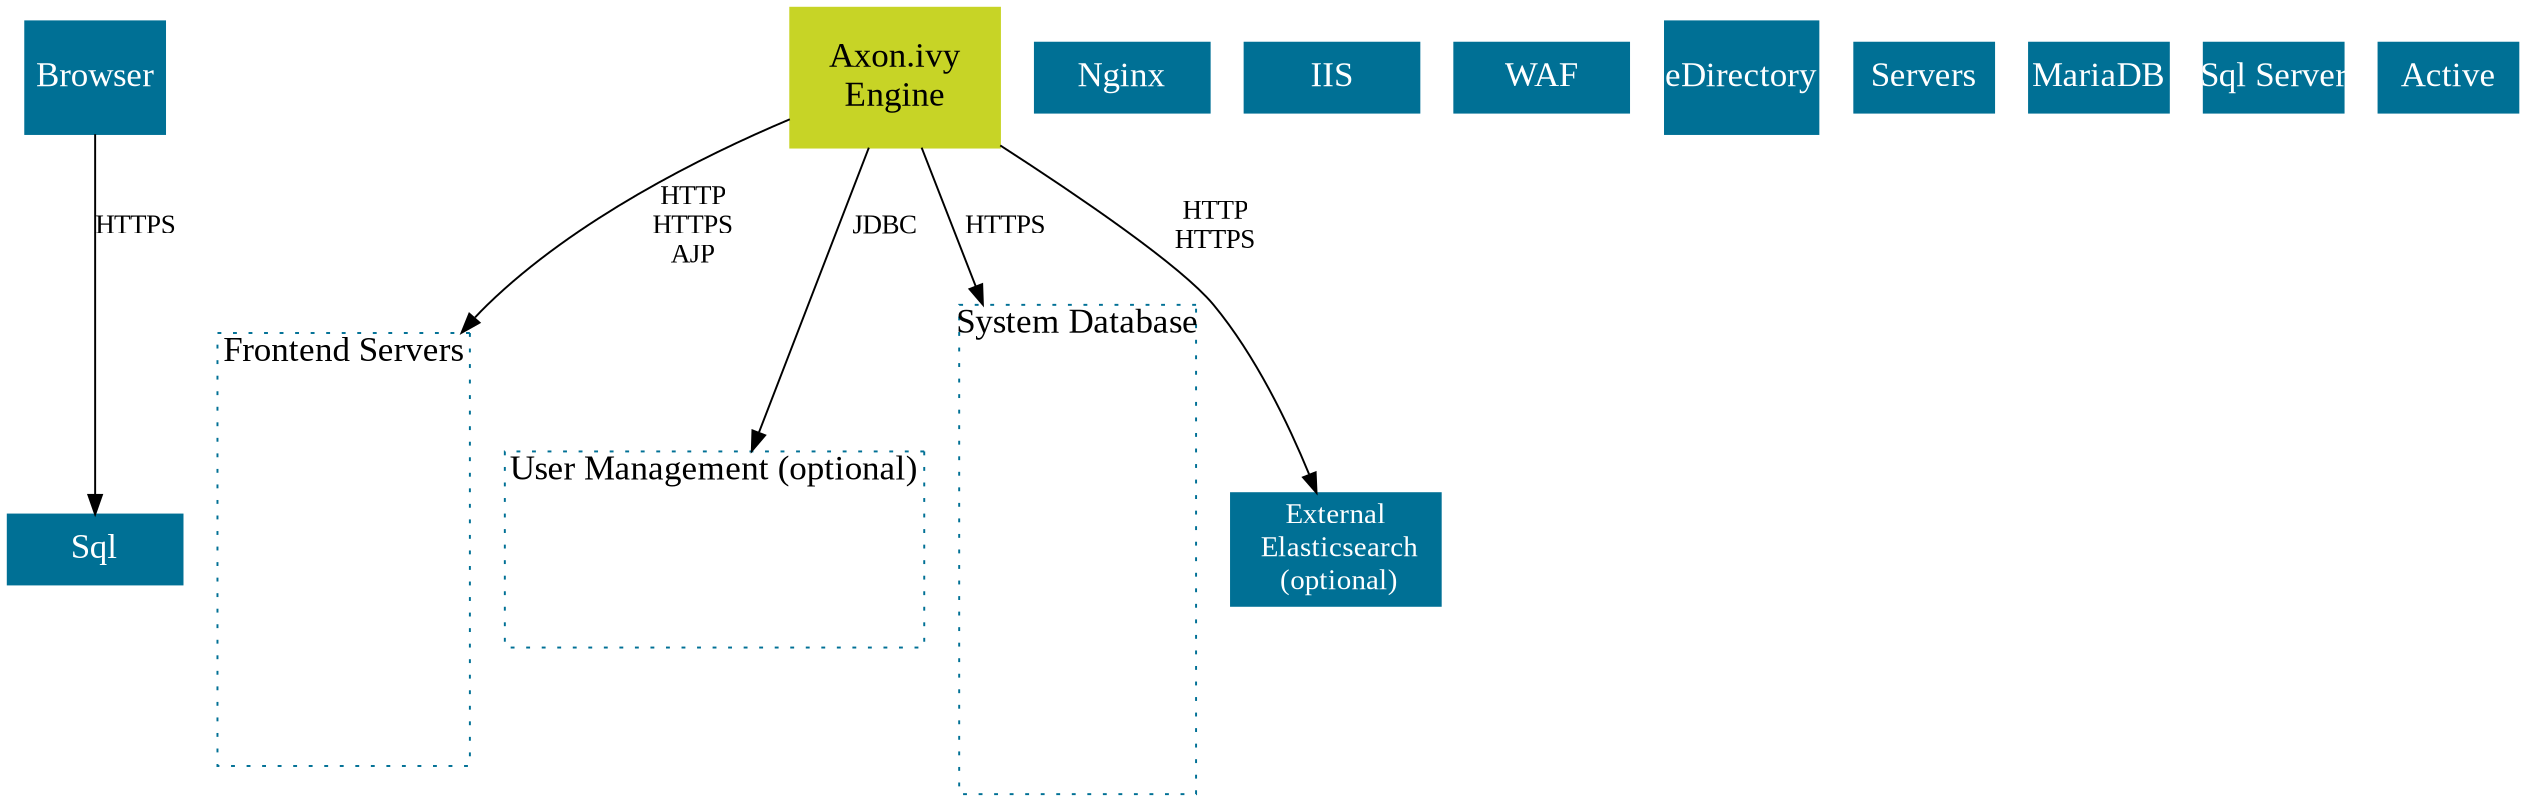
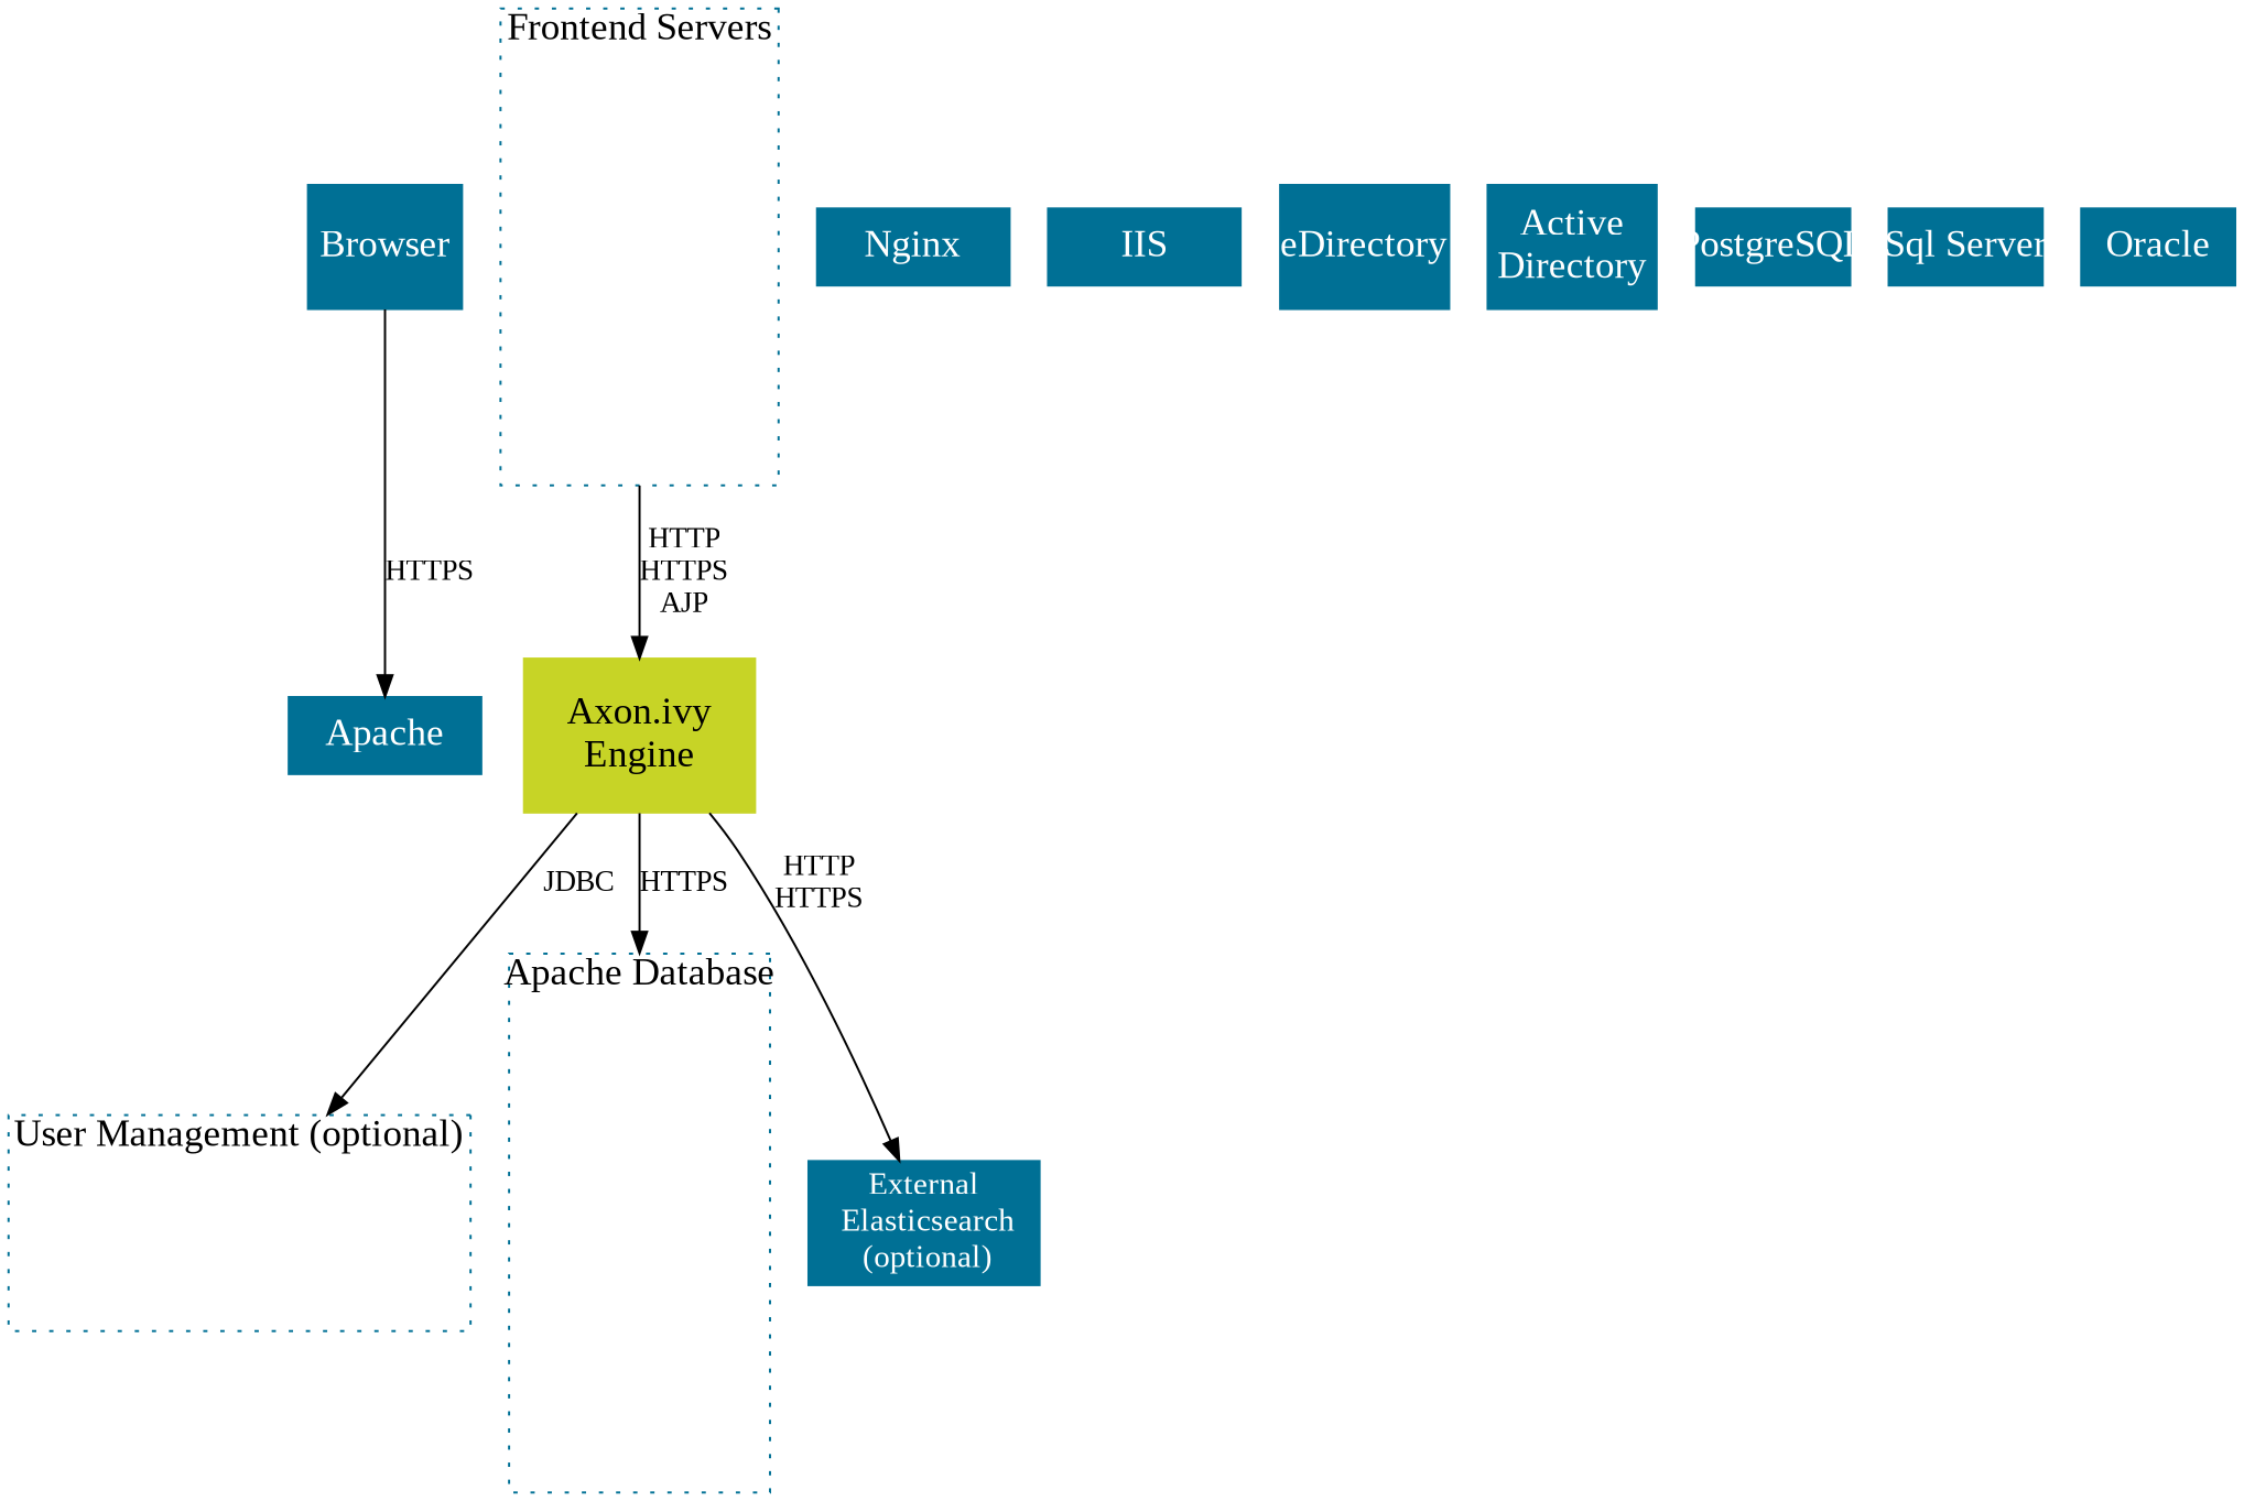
  digraph {
    fontname="Liberation Serif"
    node [color="#007095" fixedsize=true fontcolor=white fontname="Liberation Serif" fontsize=18 margin=0 shape=box style=filled]
    edge [fontname="Liberation Serif"]
    n1 [height=0.8 label=Browser width=1]
-   n2 [height=0.5 label=Sql width=1.25]
+   n2 [height=0.5 label=Apache width=1.25]
    n3 [fontcolor=black height=3.1 label="Frontend Servers" labelloc=t style=dotted width=1.8]
    n4 [color="#C7D426" fontcolor=black height=1 label="Axon.ivy\nEngine" width=1.5]
    n5 [fontcolor=black height=1.4 label="User Management (optional)" labelloc=t style=dotted width=3]
-   n6 [fontcolor=black height=3.5 label="System Database" labelloc=t style=dotted width=1.7]
+   n6 [fontcolor=black height=3.5 label="Apache Database" labelloc=t style=dotted width=1.7]
    n7 [fontsize=15 height=0.8 label="External\n Elasticsearch\n (optional)" width=1.5]
    n8 [height=0.5 label=Nginx width=1.25]
    n9 [height=0.5 label=IIS width=1.25]
-   n10 [height=0.5 label=WAF width=1.25]
    n11 [height=0.8 label=eDirectory width=1.1]
-   n13 [height=0.5 label=Servers width=1]
-   n14 [height=0.5 label=MariaDB width=1]
+   n12 [height=0.8 label="Active\nDirectory" width=1.1]
+   n13 [height=0.5 label=PostgreSQL width=1]
    n15 [height=0.5 label="Sql Server" width=1]
-   n16 [height=0.5 label=Active width=1]
+   n16 [height=0.5 label=Oracle width=1]
    n1 -> n2 [label=HTTPS]
-   n4 -> n3 [label="HTTP\nHTTPS\nAJP"]
+   n3 -> n4 [label="HTTP\nHTTPS\nAJP"]
    n4 -> n5 [label=JDBC]
    n4 -> n6 [label=HTTPS]
    n4 -> n7 [label="HTTP\nHTTPS"]
  }
